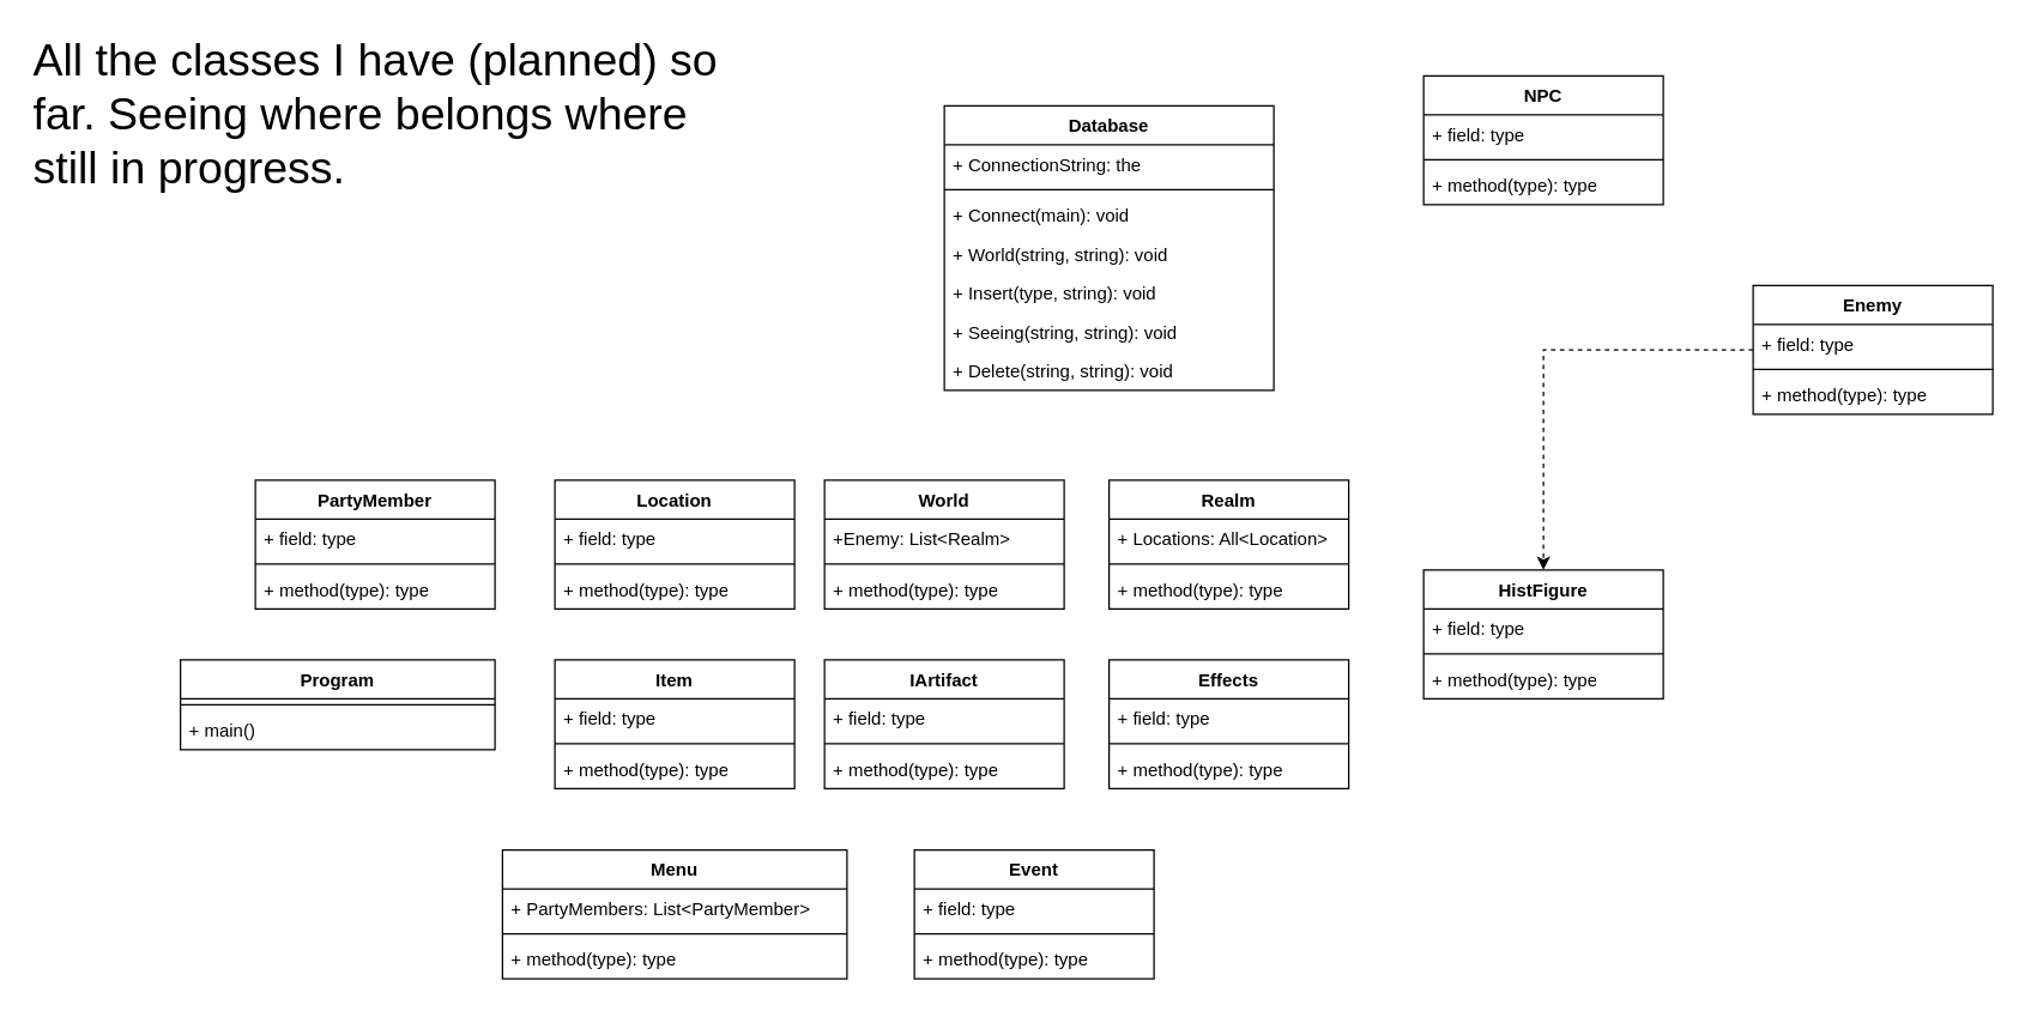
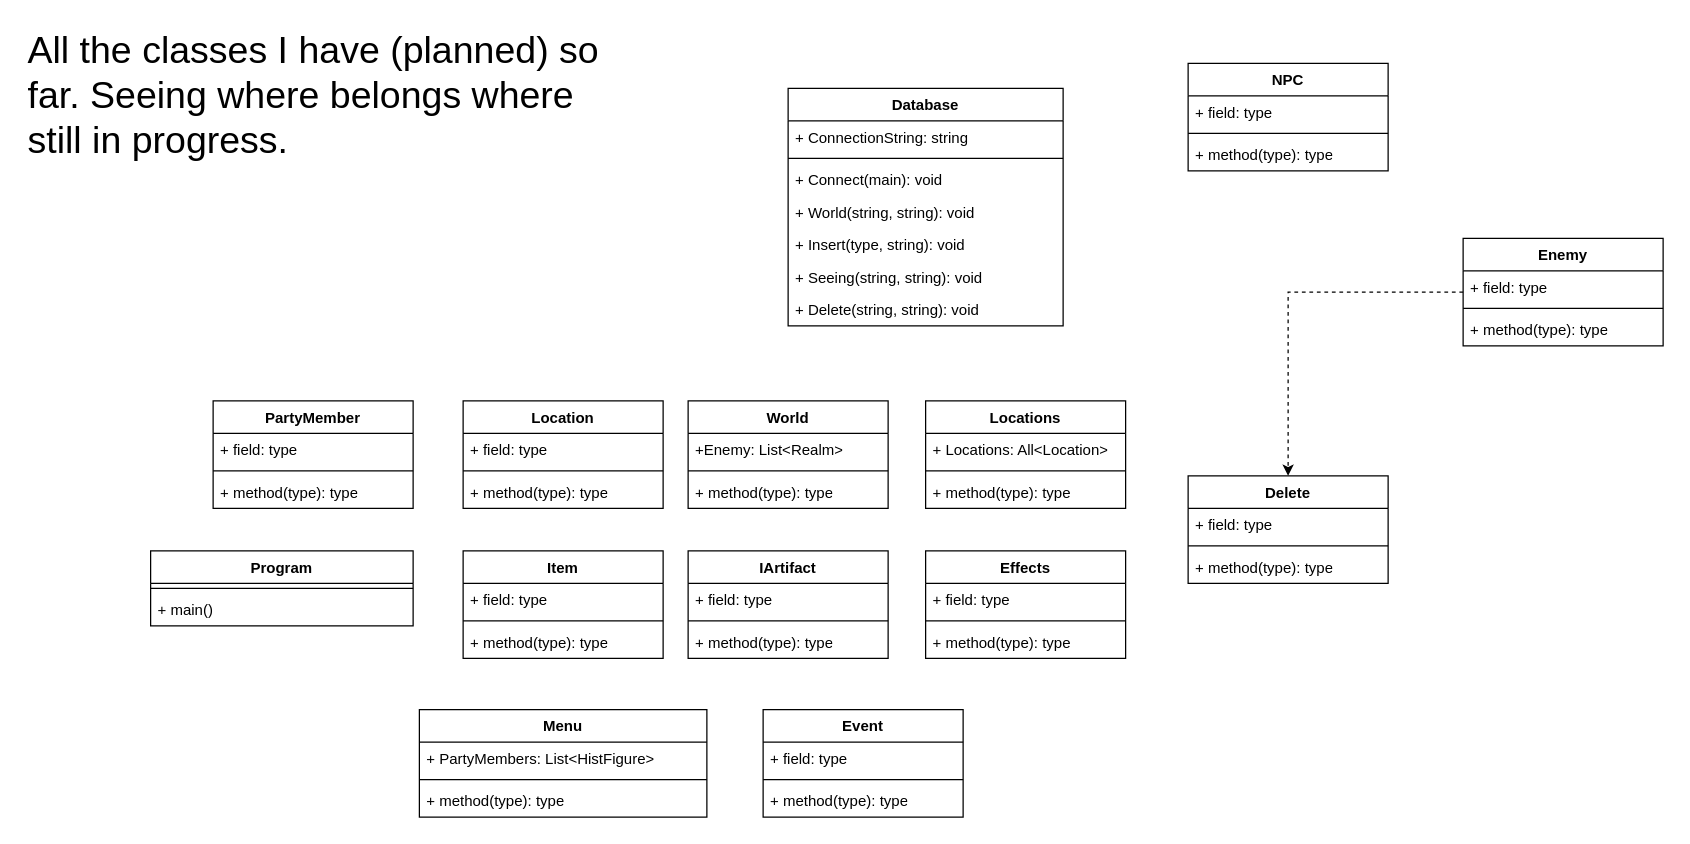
  <mxCell id="0" />
  <mxCell id="1" parent="0" />
  <mxCell id="2" value="Program" style="swimlane;fontStyle=1;align=center;verticalAlign=top;childLayout=stackLayout;horizontal=1;startSize=26;horizontalStack=0;resizeParent=1;resizeParentMax=0;resizeLast=0;collapsible=1;marginBottom=0;whiteSpace=wrap;html=1;" parent="1" vertex="1"><mxGeometry x="120" y="440" width="210" height="60" as="geometry" /></mxCell>
  <mxCell id="3" value="" style="line;strokeWidth=1;fillColor=none;align=left;verticalAlign=middle;spacingTop=-1;spacingLeft=3;spacingRight=3;rotatable=0;labelPosition=right;points=[];portConstraint=eastwest;strokeColor=inherit;" parent="2" vertex="1"><mxGeometry y="26" width="210" height="8" as="geometry" /></mxCell>
  <mxCell id="4" value="+ main()" style="text;strokeColor=none;fillColor=none;align=left;verticalAlign=top;spacingLeft=4;spacingRight=4;overflow=hidden;rotatable=0;points=[[0,0.5],[1,0.5]];portConstraint=eastwest;whiteSpace=wrap;html=1;" parent="2" vertex="1"><mxGeometry y="34" width="210" height="26" as="geometry" /></mxCell>
  <mxCell id="5" value="Database" style="swimlane;fontStyle=1;align=center;verticalAlign=top;childLayout=stackLayout;horizontal=1;startSize=26;horizontalStack=0;resizeParent=1;resizeParentMax=0;resizeLast=0;collapsible=1;marginBottom=0;whiteSpace=wrap;html=1;" parent="1" vertex="1"><mxGeometry x="630" y="70" width="220" height="190" as="geometry" /></mxCell>
- <mxCell id="6" value="+ ConnectionString: the" style="text;strokeColor=none;fillColor=none;align=left;verticalAlign=top;spacingLeft=4;spacingRight=4;overflow=hidden;rotatable=0;points=[[0,0.5],[1,0.5]];portConstraint=eastwest;whiteSpace=wrap;html=1;" parent="5" vertex="1"><mxGeometry y="26" width="220" height="26" as="geometry" /></mxCell>
+ <mxCell id="6" value="+ ConnectionString: string" style="text;strokeColor=none;fillColor=none;align=left;verticalAlign=top;spacingLeft=4;spacingRight=4;overflow=hidden;rotatable=0;points=[[0,0.5],[1,0.5]];portConstraint=eastwest;whiteSpace=wrap;html=1;" parent="5" vertex="1"><mxGeometry y="26" width="220" height="26" as="geometry" /></mxCell>
  <mxCell id="7" value="" style="line;strokeWidth=1;fillColor=none;align=left;verticalAlign=middle;spacingTop=-1;spacingLeft=3;spacingRight=3;rotatable=0;labelPosition=right;points=[];portConstraint=eastwest;strokeColor=inherit;" parent="5" vertex="1"><mxGeometry y="52" width="220" height="8" as="geometry" /></mxCell>
  <mxCell id="8" value="+ Connect(main): void" style="text;strokeColor=none;fillColor=none;align=left;verticalAlign=top;spacingLeft=4;spacingRight=4;overflow=hidden;rotatable=0;points=[[0,0.5],[1,0.5]];portConstraint=eastwest;whiteSpace=wrap;html=1;" parent="5" vertex="1"><mxGeometry y="60" width="220" height="26" as="geometry" /></mxCell>
  <mxCell id="9" value="+ World(string, string): void" style="text;strokeColor=none;fillColor=none;align=left;verticalAlign=top;spacingLeft=4;spacingRight=4;overflow=hidden;rotatable=0;points=[[0,0.5],[1,0.5]];portConstraint=eastwest;whiteSpace=wrap;html=1;" parent="5" vertex="1"><mxGeometry y="86" width="220" height="26" as="geometry" /></mxCell>
  <mxCell id="10" value="+ Insert(type, string): void" style="text;strokeColor=none;fillColor=none;align=left;verticalAlign=top;spacingLeft=4;spacingRight=4;overflow=hidden;rotatable=0;points=[[0,0.5],[1,0.5]];portConstraint=eastwest;whiteSpace=wrap;html=1;" parent="5" vertex="1"><mxGeometry y="112" width="220" height="26" as="geometry" /></mxCell>
  <mxCell id="11" value="+ Seeing(string, string): void" style="text;strokeColor=none;fillColor=none;align=left;verticalAlign=top;spacingLeft=4;spacingRight=4;overflow=hidden;rotatable=0;points=[[0,0.5],[1,0.5]];portConstraint=eastwest;whiteSpace=wrap;html=1;" parent="5" vertex="1"><mxGeometry y="138" width="220" height="26" as="geometry" /></mxCell>
  <mxCell id="12" value="+ Delete(string, string): void" style="text;strokeColor=none;fillColor=none;align=left;verticalAlign=top;spacingLeft=4;spacingRight=4;overflow=hidden;rotatable=0;points=[[0,0.5],[1,0.5]];portConstraint=eastwest;whiteSpace=wrap;html=1;" parent="5" vertex="1"><mxGeometry y="164" width="220" height="26" as="geometry" /></mxCell>
  <mxCell id="13" value="PartyMember" style="swimlane;fontStyle=1;align=center;verticalAlign=top;childLayout=stackLayout;horizontal=1;startSize=26;horizontalStack=0;resizeParent=1;resizeParentMax=0;resizeLast=0;collapsible=1;marginBottom=0;whiteSpace=wrap;html=1;" parent="1" vertex="1"><mxGeometry x="170" y="320" width="160" height="86" as="geometry" /></mxCell>
  <mxCell id="14" value="+ field: type" style="text;strokeColor=none;fillColor=none;align=left;verticalAlign=top;spacingLeft=4;spacingRight=4;overflow=hidden;rotatable=0;points=[[0,0.5],[1,0.5]];portConstraint=eastwest;whiteSpace=wrap;html=1;" parent="13" vertex="1"><mxGeometry y="26" width="160" height="26" as="geometry" /></mxCell>
  <mxCell id="15" value="" style="line;strokeWidth=1;fillColor=none;align=left;verticalAlign=middle;spacingTop=-1;spacingLeft=3;spacingRight=3;rotatable=0;labelPosition=right;points=[];portConstraint=eastwest;strokeColor=inherit;" parent="13" vertex="1"><mxGeometry y="52" width="160" height="8" as="geometry" /></mxCell>
  <mxCell id="16" value="+ method(type): type" style="text;strokeColor=none;fillColor=none;align=left;verticalAlign=top;spacingLeft=4;spacingRight=4;overflow=hidden;rotatable=0;points=[[0,0.5],[1,0.5]];portConstraint=eastwest;whiteSpace=wrap;html=1;" parent="13" vertex="1"><mxGeometry y="60" width="160" height="26" as="geometry" /></mxCell>
  <mxCell id="17" value="Location" style="swimlane;fontStyle=1;align=center;verticalAlign=top;childLayout=stackLayout;horizontal=1;startSize=26;horizontalStack=0;resizeParent=1;resizeParentMax=0;resizeLast=0;collapsible=1;marginBottom=0;whiteSpace=wrap;html=1;" parent="1" vertex="1"><mxGeometry x="370" y="320" width="160" height="86" as="geometry" /></mxCell>
  <mxCell id="18" value="+ field: type" style="text;strokeColor=none;fillColor=none;align=left;verticalAlign=top;spacingLeft=4;spacingRight=4;overflow=hidden;rotatable=0;points=[[0,0.5],[1,0.5]];portConstraint=eastwest;whiteSpace=wrap;html=1;" parent="17" vertex="1"><mxGeometry y="26" width="160" height="26" as="geometry" /></mxCell>
  <mxCell id="19" value="" style="line;strokeWidth=1;fillColor=none;align=left;verticalAlign=middle;spacingTop=-1;spacingLeft=3;spacingRight=3;rotatable=0;labelPosition=right;points=[];portConstraint=eastwest;strokeColor=inherit;" parent="17" vertex="1"><mxGeometry y="52" width="160" height="8" as="geometry" /></mxCell>
  <mxCell id="20" value="+ method(type): type" style="text;strokeColor=none;fillColor=none;align=left;verticalAlign=top;spacingLeft=4;spacingRight=4;overflow=hidden;rotatable=0;points=[[0,0.5],[1,0.5]];portConstraint=eastwest;whiteSpace=wrap;html=1;" parent="17" vertex="1"><mxGeometry y="60" width="160" height="26" as="geometry" /></mxCell>
- <mxCell id="21" value="HistFigure" style="swimlane;fontStyle=1;align=center;verticalAlign=top;childLayout=stackLayout;horizontal=1;startSize=26;horizontalStack=0;resizeParent=1;resizeParentMax=0;resizeLast=0;collapsible=1;marginBottom=0;whiteSpace=wrap;html=1;" parent="1" vertex="1"><mxGeometry x="950" y="380" width="160" height="86" as="geometry" /></mxCell>
+ <mxCell id="21" value="Delete" style="swimlane;fontStyle=1;align=center;verticalAlign=top;childLayout=stackLayout;horizontal=1;startSize=26;horizontalStack=0;resizeParent=1;resizeParentMax=0;resizeLast=0;collapsible=1;marginBottom=0;whiteSpace=wrap;html=1;" parent="1" vertex="1"><mxGeometry x="950" y="380" width="160" height="86" as="geometry" /></mxCell>
  <mxCell id="22" value="+ field: type" style="text;strokeColor=none;fillColor=none;align=left;verticalAlign=top;spacingLeft=4;spacingRight=4;overflow=hidden;rotatable=0;points=[[0,0.5],[1,0.5]];portConstraint=eastwest;whiteSpace=wrap;html=1;" parent="21" vertex="1"><mxGeometry y="26" width="160" height="26" as="geometry" /></mxCell>
  <mxCell id="23" value="" style="line;strokeWidth=1;fillColor=none;align=left;verticalAlign=middle;spacingTop=-1;spacingLeft=3;spacingRight=3;rotatable=0;labelPosition=right;points=[];portConstraint=eastwest;strokeColor=inherit;" parent="21" vertex="1"><mxGeometry y="52" width="160" height="8" as="geometry" /></mxCell>
  <mxCell id="24" value="+ method(type): type" style="text;strokeColor=none;fillColor=none;align=left;verticalAlign=top;spacingLeft=4;spacingRight=4;overflow=hidden;rotatable=0;points=[[0,0.5],[1,0.5]];portConstraint=eastwest;whiteSpace=wrap;html=1;" parent="21" vertex="1"><mxGeometry y="60" width="160" height="26" as="geometry" /></mxCell>
  <mxCell id="25" value="Item" style="swimlane;fontStyle=1;align=center;verticalAlign=top;childLayout=stackLayout;horizontal=1;startSize=26;horizontalStack=0;resizeParent=1;resizeParentMax=0;resizeLast=0;collapsible=1;marginBottom=0;whiteSpace=wrap;html=1;" parent="1" vertex="1"><mxGeometry x="370" y="440" width="160" height="86" as="geometry" /></mxCell>
  <mxCell id="26" value="+ field: type" style="text;strokeColor=none;fillColor=none;align=left;verticalAlign=top;spacingLeft=4;spacingRight=4;overflow=hidden;rotatable=0;points=[[0,0.5],[1,0.5]];portConstraint=eastwest;whiteSpace=wrap;html=1;" parent="25" vertex="1"><mxGeometry y="26" width="160" height="26" as="geometry" /></mxCell>
  <mxCell id="27" value="" style="line;strokeWidth=1;fillColor=none;align=left;verticalAlign=middle;spacingTop=-1;spacingLeft=3;spacingRight=3;rotatable=0;labelPosition=right;points=[];portConstraint=eastwest;strokeColor=inherit;" parent="25" vertex="1"><mxGeometry y="52" width="160" height="8" as="geometry" /></mxCell>
  <mxCell id="28" value="+ method(type): type" style="text;strokeColor=none;fillColor=none;align=left;verticalAlign=top;spacingLeft=4;spacingRight=4;overflow=hidden;rotatable=0;points=[[0,0.5],[1,0.5]];portConstraint=eastwest;whiteSpace=wrap;html=1;" parent="25" vertex="1"><mxGeometry y="60" width="160" height="26" as="geometry" /></mxCell>
  <mxCell id="29" value="Menu" style="swimlane;fontStyle=1;align=center;verticalAlign=top;childLayout=stackLayout;horizontal=1;startSize=26;horizontalStack=0;resizeParent=1;resizeParentMax=0;resizeLast=0;collapsible=1;marginBottom=0;whiteSpace=wrap;html=1;" parent="1" vertex="1"><mxGeometry x="335" y="567" width="230" height="86" as="geometry" /></mxCell>
- <mxCell id="30" value="+ PartyMembers: List&amp;lt;PartyMember&amp;gt;" style="text;strokeColor=none;fillColor=none;align=left;verticalAlign=top;spacingLeft=4;spacingRight=4;overflow=hidden;rotatable=0;points=[[0,0.5],[1,0.5]];portConstraint=eastwest;whiteSpace=wrap;html=1;" parent="29" vertex="1"><mxGeometry y="26" width="230" height="26" as="geometry" /></mxCell>
+ <mxCell id="30" value="+ PartyMembers: List&amp;lt;HistFigure&amp;gt;" style="text;strokeColor=none;fillColor=none;align=left;verticalAlign=top;spacingLeft=4;spacingRight=4;overflow=hidden;rotatable=0;points=[[0,0.5],[1,0.5]];portConstraint=eastwest;whiteSpace=wrap;html=1;" parent="29" vertex="1"><mxGeometry y="26" width="230" height="26" as="geometry" /></mxCell>
  <mxCell id="31" value="" style="line;strokeWidth=1;fillColor=none;align=left;verticalAlign=middle;spacingTop=-1;spacingLeft=3;spacingRight=3;rotatable=0;labelPosition=right;points=[];portConstraint=eastwest;strokeColor=inherit;" parent="29" vertex="1"><mxGeometry y="52" width="230" height="8" as="geometry" /></mxCell>
  <mxCell id="32" value="+ method(type): type" style="text;strokeColor=none;fillColor=none;align=left;verticalAlign=top;spacingLeft=4;spacingRight=4;overflow=hidden;rotatable=0;points=[[0,0.5],[1,0.5]];portConstraint=eastwest;whiteSpace=wrap;html=1;" parent="29" vertex="1"><mxGeometry y="60" width="230" height="26" as="geometry" /></mxCell>
  <mxCell id="33" value="World" style="swimlane;fontStyle=1;align=center;verticalAlign=top;childLayout=stackLayout;horizontal=1;startSize=26;horizontalStack=0;resizeParent=1;resizeParentMax=0;resizeLast=0;collapsible=1;marginBottom=0;whiteSpace=wrap;html=1;" parent="1" vertex="1"><mxGeometry x="550" y="320" width="160" height="86" as="geometry" /></mxCell>
  <mxCell id="34" value="+Enemy: List&amp;lt;Realm&amp;gt;" style="text;strokeColor=none;fillColor=none;align=left;verticalAlign=top;spacingLeft=4;spacingRight=4;overflow=hidden;rotatable=0;points=[[0,0.5],[1,0.5]];portConstraint=eastwest;whiteSpace=wrap;html=1;" parent="33" vertex="1"><mxGeometry y="26" width="160" height="26" as="geometry" /></mxCell>
  <mxCell id="35" value="" style="line;strokeWidth=1;fillColor=none;align=left;verticalAlign=middle;spacingTop=-1;spacingLeft=3;spacingRight=3;rotatable=0;labelPosition=right;points=[];portConstraint=eastwest;strokeColor=inherit;" parent="33" vertex="1"><mxGeometry y="52" width="160" height="8" as="geometry" /></mxCell>
  <mxCell id="36" value="+ method(type): type" style="text;strokeColor=none;fillColor=none;align=left;verticalAlign=top;spacingLeft=4;spacingRight=4;overflow=hidden;rotatable=0;points=[[0,0.5],[1,0.5]];portConstraint=eastwest;whiteSpace=wrap;html=1;" parent="33" vertex="1"><mxGeometry y="60" width="160" height="26" as="geometry" /></mxCell>
- <mxCell id="37" value="Realm" style="swimlane;fontStyle=1;align=center;verticalAlign=top;childLayout=stackLayout;horizontal=1;startSize=26;horizontalStack=0;resizeParent=1;resizeParentMax=0;resizeLast=0;collapsible=1;marginBottom=0;whiteSpace=wrap;html=1;" parent="1" vertex="1"><mxGeometry x="740" y="320" width="160" height="86" as="geometry" /></mxCell>
+ <mxCell id="37" value="Locations" style="swimlane;fontStyle=1;align=center;verticalAlign=top;childLayout=stackLayout;horizontal=1;startSize=26;horizontalStack=0;resizeParent=1;resizeParentMax=0;resizeLast=0;collapsible=1;marginBottom=0;whiteSpace=wrap;html=1;" parent="1" vertex="1"><mxGeometry x="740" y="320" width="160" height="86" as="geometry" /></mxCell>
  <mxCell id="38" value="+ Locations: All&amp;lt;Location&amp;gt;" style="text;strokeColor=none;fillColor=none;align=left;verticalAlign=top;spacingLeft=4;spacingRight=4;overflow=hidden;rotatable=0;points=[[0,0.5],[1,0.5]];portConstraint=eastwest;whiteSpace=wrap;html=1;" parent="37" vertex="1"><mxGeometry y="26" width="160" height="26" as="geometry" /></mxCell>
  <mxCell id="39" value="" style="line;strokeWidth=1;fillColor=none;align=left;verticalAlign=middle;spacingTop=-1;spacingLeft=3;spacingRight=3;rotatable=0;labelPosition=right;points=[];portConstraint=eastwest;strokeColor=inherit;" parent="37" vertex="1"><mxGeometry y="52" width="160" height="8" as="geometry" /></mxCell>
  <mxCell id="40" value="+ method(type): type" style="text;strokeColor=none;fillColor=none;align=left;verticalAlign=top;spacingLeft=4;spacingRight=4;overflow=hidden;rotatable=0;points=[[0,0.5],[1,0.5]];portConstraint=eastwest;whiteSpace=wrap;html=1;" parent="37" vertex="1"><mxGeometry y="60" width="160" height="26" as="geometry" /></mxCell>
  <mxCell id="41" value="NPC" style="swimlane;fontStyle=1;align=center;verticalAlign=top;childLayout=stackLayout;horizontal=1;startSize=26;horizontalStack=0;resizeParent=1;resizeParentMax=0;resizeLast=0;collapsible=1;marginBottom=0;whiteSpace=wrap;html=1;" parent="1" vertex="1"><mxGeometry x="950" y="50" width="160" height="86" as="geometry" /></mxCell>
  <mxCell id="42" value="+ field: type" style="text;strokeColor=none;fillColor=none;align=left;verticalAlign=top;spacingLeft=4;spacingRight=4;overflow=hidden;rotatable=0;points=[[0,0.5],[1,0.5]];portConstraint=eastwest;whiteSpace=wrap;html=1;" parent="41" vertex="1"><mxGeometry y="26" width="160" height="26" as="geometry" /></mxCell>
  <mxCell id="43" value="" style="line;strokeWidth=1;fillColor=none;align=left;verticalAlign=middle;spacingTop=-1;spacingLeft=3;spacingRight=3;rotatable=0;labelPosition=right;points=[];portConstraint=eastwest;strokeColor=inherit;" parent="41" vertex="1"><mxGeometry y="52" width="160" height="8" as="geometry" /></mxCell>
  <mxCell id="44" value="+ method(type): type" style="text;strokeColor=none;fillColor=none;align=left;verticalAlign=top;spacingLeft=4;spacingRight=4;overflow=hidden;rotatable=0;points=[[0,0.5],[1,0.5]];portConstraint=eastwest;whiteSpace=wrap;html=1;" parent="41" vertex="1"><mxGeometry y="60" width="160" height="26" as="geometry" /></mxCell>
  <mxCell id="45" style="edgeStyle=orthogonalEdgeStyle;rounded=0;orthogonalLoop=1;jettySize=auto;html=1;entryX=0.5;entryY=0;entryDx=0;entryDy=0;dashed=1;" parent="1" source="46" target="21" edge="1"><mxGeometry relative="1" as="geometry" /></mxCell>
  <mxCell id="46" value="Enemy" style="swimlane;fontStyle=1;align=center;verticalAlign=top;childLayout=stackLayout;horizontal=1;startSize=26;horizontalStack=0;resizeParent=1;resizeParentMax=0;resizeLast=0;collapsible=1;marginBottom=0;whiteSpace=wrap;html=1;" parent="1" vertex="1"><mxGeometry x="1170" y="190" width="160" height="86" as="geometry" /></mxCell>
  <mxCell id="47" value="+ field: type" style="text;strokeColor=none;fillColor=none;align=left;verticalAlign=top;spacingLeft=4;spacingRight=4;overflow=hidden;rotatable=0;points=[[0,0.5],[1,0.5]];portConstraint=eastwest;whiteSpace=wrap;html=1;" parent="46" vertex="1"><mxGeometry y="26" width="160" height="26" as="geometry" /></mxCell>
  <mxCell id="48" value="" style="line;strokeWidth=1;fillColor=none;align=left;verticalAlign=middle;spacingTop=-1;spacingLeft=3;spacingRight=3;rotatable=0;labelPosition=right;points=[];portConstraint=eastwest;strokeColor=inherit;" parent="46" vertex="1"><mxGeometry y="52" width="160" height="8" as="geometry" /></mxCell>
  <mxCell id="49" value="+ method(type): type" style="text;strokeColor=none;fillColor=none;align=left;verticalAlign=top;spacingLeft=4;spacingRight=4;overflow=hidden;rotatable=0;points=[[0,0.5],[1,0.5]];portConstraint=eastwest;whiteSpace=wrap;html=1;" parent="46" vertex="1"><mxGeometry y="60" width="160" height="26" as="geometry" /></mxCell>
  <mxCell id="50" value="IArtifact" style="swimlane;fontStyle=1;align=center;verticalAlign=top;childLayout=stackLayout;horizontal=1;startSize=26;horizontalStack=0;resizeParent=1;resizeParentMax=0;resizeLast=0;collapsible=1;marginBottom=0;whiteSpace=wrap;html=1;" parent="1" vertex="1"><mxGeometry x="550" y="440" width="160" height="86" as="geometry" /></mxCell>
  <mxCell id="51" value="+ field: type" style="text;strokeColor=none;fillColor=none;align=left;verticalAlign=top;spacingLeft=4;spacingRight=4;overflow=hidden;rotatable=0;points=[[0,0.5],[1,0.5]];portConstraint=eastwest;whiteSpace=wrap;html=1;" parent="50" vertex="1"><mxGeometry y="26" width="160" height="26" as="geometry" /></mxCell>
  <mxCell id="52" value="" style="line;strokeWidth=1;fillColor=none;align=left;verticalAlign=middle;spacingTop=-1;spacingLeft=3;spacingRight=3;rotatable=0;labelPosition=right;points=[];portConstraint=eastwest;strokeColor=inherit;" parent="50" vertex="1"><mxGeometry y="52" width="160" height="8" as="geometry" /></mxCell>
  <mxCell id="53" value="+ method(type): type" style="text;strokeColor=none;fillColor=none;align=left;verticalAlign=top;spacingLeft=4;spacingRight=4;overflow=hidden;rotatable=0;points=[[0,0.5],[1,0.5]];portConstraint=eastwest;whiteSpace=wrap;html=1;" parent="50" vertex="1"><mxGeometry y="60" width="160" height="26" as="geometry" /></mxCell>
  <mxCell id="54" value="Effects" style="swimlane;fontStyle=1;align=center;verticalAlign=top;childLayout=stackLayout;horizontal=1;startSize=26;horizontalStack=0;resizeParent=1;resizeParentMax=0;resizeLast=0;collapsible=1;marginBottom=0;whiteSpace=wrap;html=1;" parent="1" vertex="1"><mxGeometry x="740" y="440" width="160" height="86" as="geometry" /></mxCell>
  <mxCell id="55" value="+ field: type" style="text;strokeColor=none;fillColor=none;align=left;verticalAlign=top;spacingLeft=4;spacingRight=4;overflow=hidden;rotatable=0;points=[[0,0.5],[1,0.5]];portConstraint=eastwest;whiteSpace=wrap;html=1;" parent="54" vertex="1"><mxGeometry y="26" width="160" height="26" as="geometry" /></mxCell>
  <mxCell id="56" value="" style="line;strokeWidth=1;fillColor=none;align=left;verticalAlign=middle;spacingTop=-1;spacingLeft=3;spacingRight=3;rotatable=0;labelPosition=right;points=[];portConstraint=eastwest;strokeColor=inherit;" parent="54" vertex="1"><mxGeometry y="52" width="160" height="8" as="geometry" /></mxCell>
  <mxCell id="57" value="+ method(type): type" style="text;strokeColor=none;fillColor=none;align=left;verticalAlign=top;spacingLeft=4;spacingRight=4;overflow=hidden;rotatable=0;points=[[0,0.5],[1,0.5]];portConstraint=eastwest;whiteSpace=wrap;html=1;" parent="54" vertex="1"><mxGeometry y="60" width="160" height="26" as="geometry" /></mxCell>
  <mxCell id="58" value="Event" style="swimlane;fontStyle=1;align=center;verticalAlign=top;childLayout=stackLayout;horizontal=1;startSize=26;horizontalStack=0;resizeParent=1;resizeParentMax=0;resizeLast=0;collapsible=1;marginBottom=0;whiteSpace=wrap;html=1;" parent="1" vertex="1"><mxGeometry x="610" y="567" width="160" height="86" as="geometry" /></mxCell>
  <mxCell id="59" value="+ field: type" style="text;strokeColor=none;fillColor=none;align=left;verticalAlign=top;spacingLeft=4;spacingRight=4;overflow=hidden;rotatable=0;points=[[0,0.5],[1,0.5]];portConstraint=eastwest;whiteSpace=wrap;html=1;" parent="58" vertex="1"><mxGeometry y="26" width="160" height="26" as="geometry" /></mxCell>
  <mxCell id="60" value="" style="line;strokeWidth=1;fillColor=none;align=left;verticalAlign=middle;spacingTop=-1;spacingLeft=3;spacingRight=3;rotatable=0;labelPosition=right;points=[];portConstraint=eastwest;strokeColor=inherit;" parent="58" vertex="1"><mxGeometry y="52" width="160" height="8" as="geometry" /></mxCell>
  <mxCell id="61" value="+ method(type): type" style="text;strokeColor=none;fillColor=none;align=left;verticalAlign=top;spacingLeft=4;spacingRight=4;overflow=hidden;rotatable=0;points=[[0,0.5],[1,0.5]];portConstraint=eastwest;whiteSpace=wrap;html=1;" parent="58" vertex="1"><mxGeometry y="60" width="160" height="26" as="geometry" /></mxCell>
  <mxCell id="62" value="&lt;font style=&quot;font-size: 30px;&quot;&gt;All the classes I have (planned) so far. Seeing where belongs where still in progress.&lt;/font&gt;" style="text;html=1;align=left;verticalAlign=middle;whiteSpace=wrap;rounded=0;" parent="1" vertex="1"><mxGeometry x="20" y="20" width="490" height="110" as="geometry" /></mxCell>
